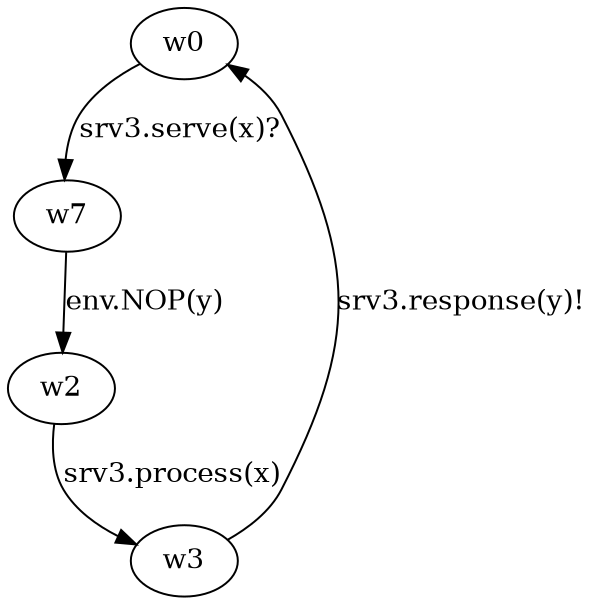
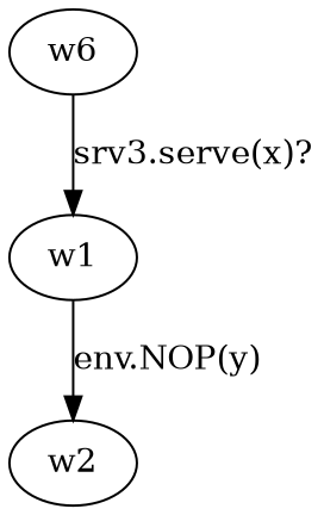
  digraph {
-   w0
-   w1 [label=w7]
+   w0 [label=w6]
+   w1
    w2
-   w3
    w0 -> w1 [label="srv3.serve(x)?"]
    w1 -> w2 [label="env.NOP(y)"]
-   w2 -> w3 [label="srv3.process(x)"]
-   w3 -> w0 [label="srv3.response(y)!"]
  }
